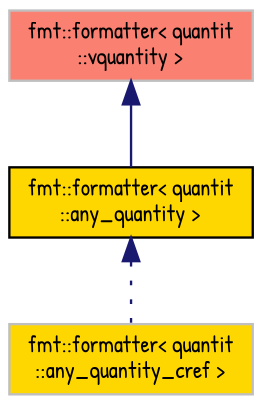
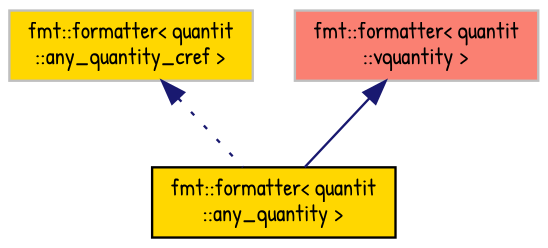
  digraph {
    fontname="Patrick Hand"
    node [color=grey75 fillcolor=gold fontname="Patrick Hand" fontsize=10 shape=record style=filled]
    edge [color=midnightblue dir=back fontname="Patrick Hand" fontsize=10 labelfontname=Helvetica labelfontsize=10]
    n1 [color=black fontcolor=black height=0.2 label="fmt::formatter\< quantit\l::any_quantity \>" width=0.4]
    n2 [height=0.2 label="fmt::formatter\< quantit\l::any_quantity_cref \>" width=0.4]
    n3 [fillcolor=salmon height=0.2 label="fmt::formatter\< quantit\l::vquantity \>" width=0.4]
-   n1 -> n2 [style=dotted]
+   n2 -> n1 [style=dotted]
    n3 -> n1 [style=solid]
  }
